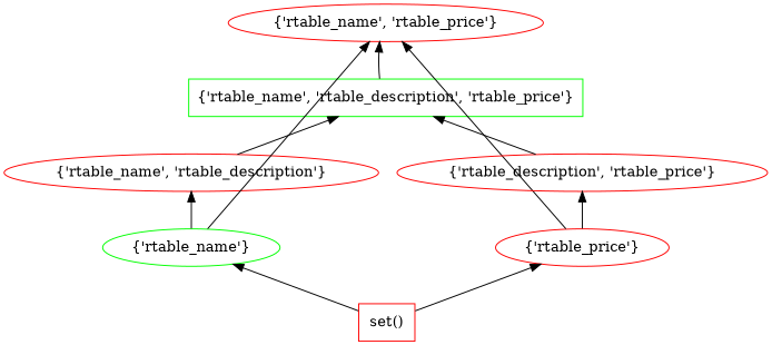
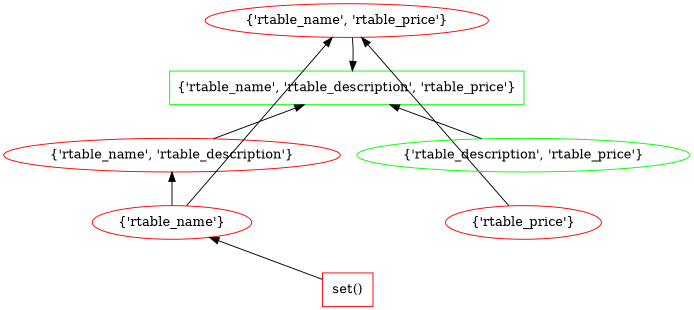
  digraph {
    rankdir=BT
    splines=line
    node [color=red]
    "{'rtable_name', 'rtable_description', 'rtable_price'}" [color=green shape=box]
    "set()" [shape=box]
-   "{'rtable_name'}" [color=green]
+   "{'rtable_name'}"
    "{'rtable_price'}"
    "{'rtable_name', 'rtable_description'}"
    "{'rtable_name', 'rtable_price'}"
-   "{'rtable_description', 'rtable_price'}"
+   "{'rtable_description', 'rtable_price'}" [color=green]
    "set()" -> "{'rtable_name'}"
-   "set()" -> "{'rtable_price'}"
    "{'rtable_name'}" -> "{'rtable_name', 'rtable_description'}"
    "{'rtable_name'}" -> "{'rtable_name', 'rtable_price'}"
    "{'rtable_price'}" -> "{'rtable_name', 'rtable_price'}"
-   "{'rtable_price'}" -> "{'rtable_description', 'rtable_price'}"
    "{'rtable_name', 'rtable_description'}" -> "{'rtable_name', 'rtable_description', 'rtable_price'}"
-   "{'rtable_name', 'rtable_description', 'rtable_price'}" -> "{'rtable_name', 'rtable_price'}"
+   "{'rtable_name', 'rtable_price'}" -> "{'rtable_name', 'rtable_description', 'rtable_price'}"
    "{'rtable_description', 'rtable_price'}" -> "{'rtable_name', 'rtable_description', 'rtable_price'}"
  }
